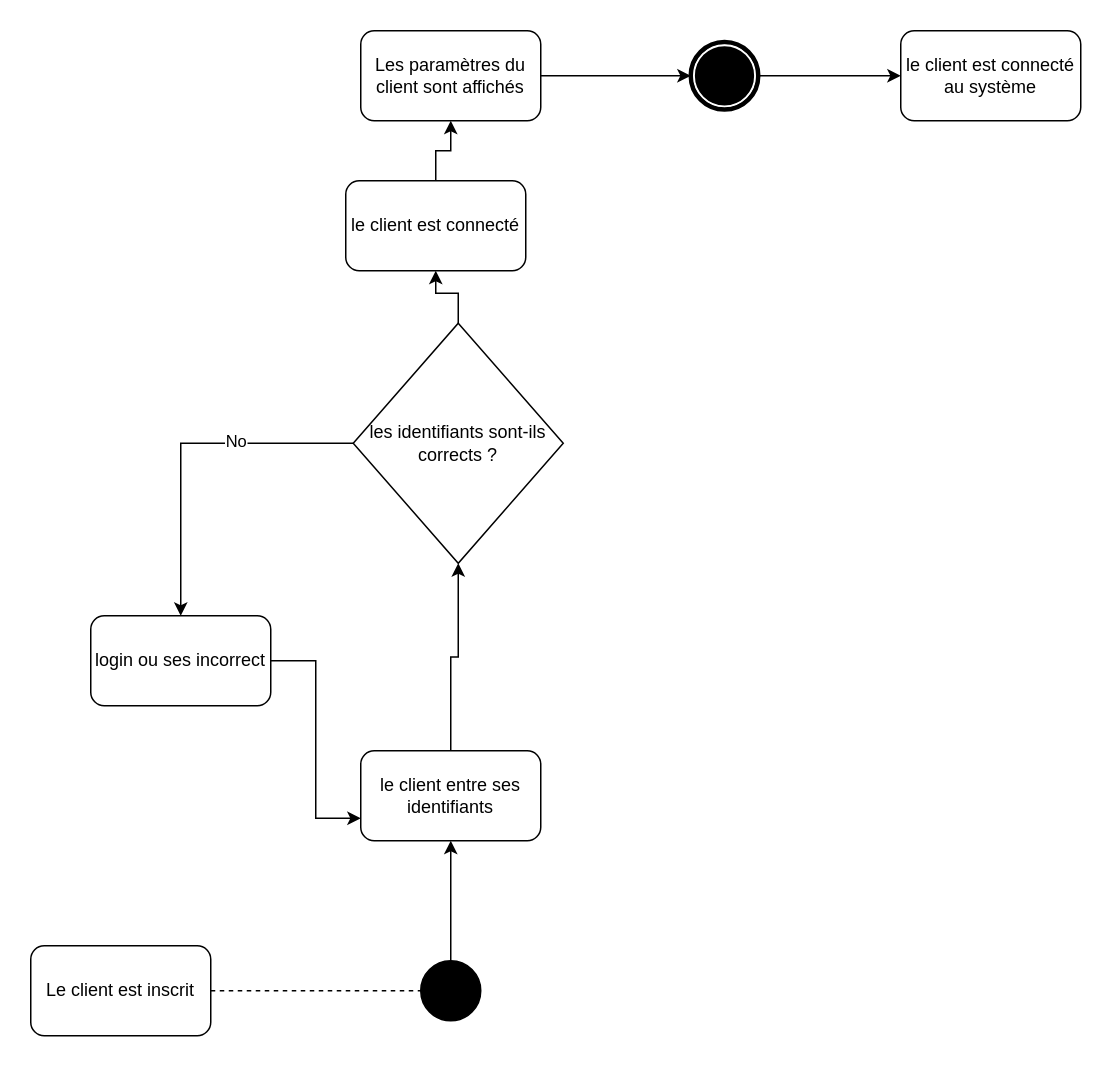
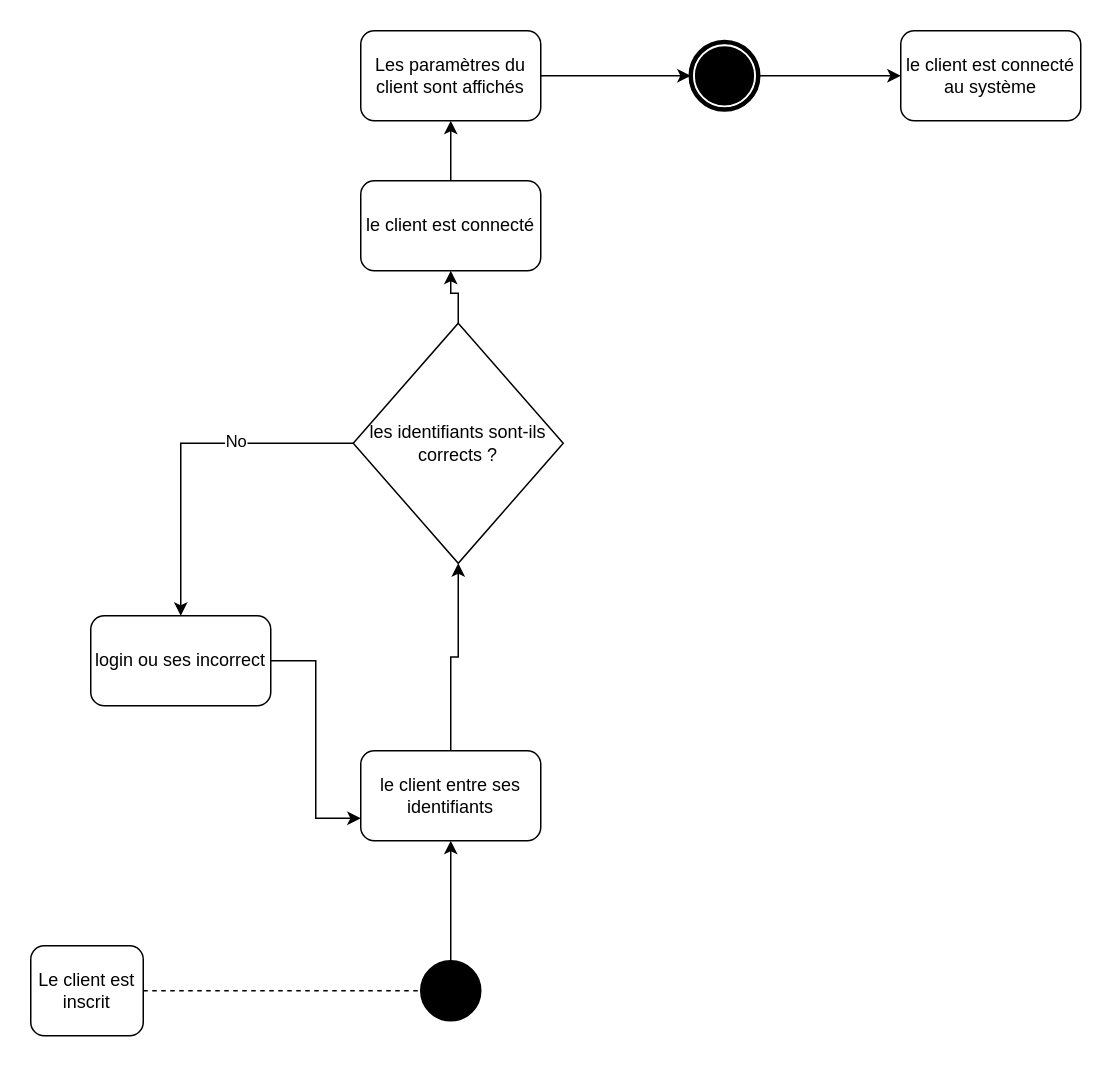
  <mxCell id="0" />
  <mxCell id="1" parent="0" />
  <mxCell id="2" style="edgeStyle=orthogonalEdgeStyle;rounded=0;orthogonalLoop=1;jettySize=auto;html=1;dashed=1;endArrow=none;endFill=0;" parent="1" source="3" target="5" edge="1"><mxGeometry relative="1" as="geometry" /></mxCell>
- <mxCell id="3" value="Le client est inscrit" style="rounded=1;whiteSpace=wrap;html=1;" parent="1" vertex="1"><mxGeometry x="20" y="630" width="120" height="60" as="geometry" /></mxCell>
+ <mxCell id="3" value="Le client est inscrit" style="rounded=1;whiteSpace=wrap;html=1;" parent="1" vertex="1"><mxGeometry x="20" y="630" width="75" height="60" as="geometry" /></mxCell>
  <mxCell id="4" style="edgeStyle=orthogonalEdgeStyle;rounded=0;orthogonalLoop=1;jettySize=auto;html=1;endArrow=classic;endFill=1;" parent="1" source="5" target="7" edge="1"><mxGeometry relative="1" as="geometry"><mxPoint x="300" y="520" as="targetPoint" /></mxGeometry></mxCell>
  <mxCell id="5" value="" style="ellipse;html=1;verticalLabelPosition=bottom;labelBackgroundColor=#ffffff;verticalAlign=top;fillColor=#000000" parent="1" vertex="1"><mxGeometry x="280" y="640" width="40" height="40" as="geometry" /></mxCell>
  <mxCell id="6" style="edgeStyle=orthogonalEdgeStyle;rounded=0;orthogonalLoop=1;jettySize=auto;html=1;endArrow=classic;endFill=1;" parent="1" source="7" target="11" edge="1"><mxGeometry relative="1" as="geometry"><mxPoint x="300" y="390" as="targetPoint" /></mxGeometry></mxCell>
  <mxCell id="7" value="le client entre ses identifiants" style="rounded=1;whiteSpace=wrap;html=1;" parent="1" vertex="1"><mxGeometry x="240" y="500" width="120" height="60" as="geometry" /></mxCell>
  <mxCell id="8" style="edgeStyle=orthogonalEdgeStyle;rounded=0;orthogonalLoop=1;jettySize=auto;html=1;endArrow=classic;endFill=1;" parent="1" source="11" target="13" edge="1"><mxGeometry relative="1" as="geometry"><mxPoint x="120" y="320" as="targetPoint" /></mxGeometry></mxCell>
  <mxCell id="9" value="No" style="edgeLabel;html=1;align=center;verticalAlign=middle;resizable=0;points=[];" parent="8" vertex="1" connectable="0"><mxGeometry x="-0.309" y="-2" relative="1" as="geometry"><mxPoint as="offset" /></mxGeometry></mxCell>
  <mxCell id="10" style="edgeStyle=orthogonalEdgeStyle;rounded=0;orthogonalLoop=1;jettySize=auto;html=1;endArrow=classic;endFill=1;" parent="1" source="11" target="15" edge="1"><mxGeometry relative="1" as="geometry"><mxPoint x="300" y="150" as="targetPoint" /></mxGeometry></mxCell>
  <mxCell id="11" value="les identifiants sont-ils corrects ?" style="rhombus;whiteSpace=wrap;html=1;" parent="1" vertex="1"><mxGeometry x="235" y="215" width="140" height="160" as="geometry" /></mxCell>
  <mxCell id="12" style="edgeStyle=orthogonalEdgeStyle;rounded=0;orthogonalLoop=1;jettySize=auto;html=1;entryX=0;entryY=0.75;entryDx=0;entryDy=0;endArrow=classic;endFill=1;" parent="1" source="13" target="7" edge="1"><mxGeometry relative="1" as="geometry" /></mxCell>
  <mxCell id="13" value="login ou ses incorrect" style="rounded=1;whiteSpace=wrap;html=1;" parent="1" vertex="1"><mxGeometry x="60" y="410" width="120" height="60" as="geometry" /></mxCell>
  <mxCell id="14" style="edgeStyle=orthogonalEdgeStyle;rounded=0;orthogonalLoop=1;jettySize=auto;html=1;endArrow=classic;endFill=1;" parent="1" source="15" target="17" edge="1"><mxGeometry relative="1" as="geometry"><mxPoint x="300" y="50" as="targetPoint" /></mxGeometry></mxCell>
- <mxCell id="15" value="le client est connecté" style="rounded=1;whiteSpace=wrap;html=1;" parent="1" vertex="1"><mxGeometry x="230" y="120" width="120" height="60" as="geometry" /></mxCell>
+ <mxCell id="15" value="le client est connecté" style="rounded=1;whiteSpace=wrap;html=1;" parent="1" vertex="1"><mxGeometry x="240" y="120" width="120" height="60" as="geometry" /></mxCell>
  <mxCell id="16" style="edgeStyle=orthogonalEdgeStyle;rounded=0;orthogonalLoop=1;jettySize=auto;html=1;endArrow=classic;endFill=1;" parent="1" source="17" target="19" edge="1"><mxGeometry relative="1" as="geometry"><mxPoint x="410" y="50" as="targetPoint" /></mxGeometry></mxCell>
  <mxCell id="17" value="Les paramètres du client sont affichés" style="rounded=1;whiteSpace=wrap;html=1;" parent="1" vertex="1"><mxGeometry x="240" y="20" width="120" height="60" as="geometry" /></mxCell>
  <mxCell id="18" style="edgeStyle=orthogonalEdgeStyle;rounded=0;orthogonalLoop=1;jettySize=auto;html=1;endArrow=classic;endFill=1;" parent="1" source="19" edge="1"><mxGeometry relative="1" as="geometry"><mxPoint x="600" y="50" as="targetPoint" /></mxGeometry></mxCell>
  <mxCell id="19" value="" style="points=[[0.145,0.145,0],[0.5,0,0],[0.855,0.145,0],[1,0.5,0],[0.855,0.855,0],[0.5,1,0],[0.145,0.855,0],[0,0.5,0]];shape=mxgraph.bpmn.event;html=1;verticalLabelPosition=bottom;labelBackgroundColor=#ffffff;verticalAlign=top;align=center;perimeter=ellipsePerimeter;outlineConnect=0;aspect=fixed;outline=end;symbol=terminate;" parent="1" vertex="1"><mxGeometry x="460" y="27.5" width="45" height="45" as="geometry" /></mxCell>
  <mxCell id="20" value="le client est connecté au système" style="rounded=1;whiteSpace=wrap;html=1;" parent="1" vertex="1"><mxGeometry x="600" y="20" width="120" height="60" as="geometry" /></mxCell>
